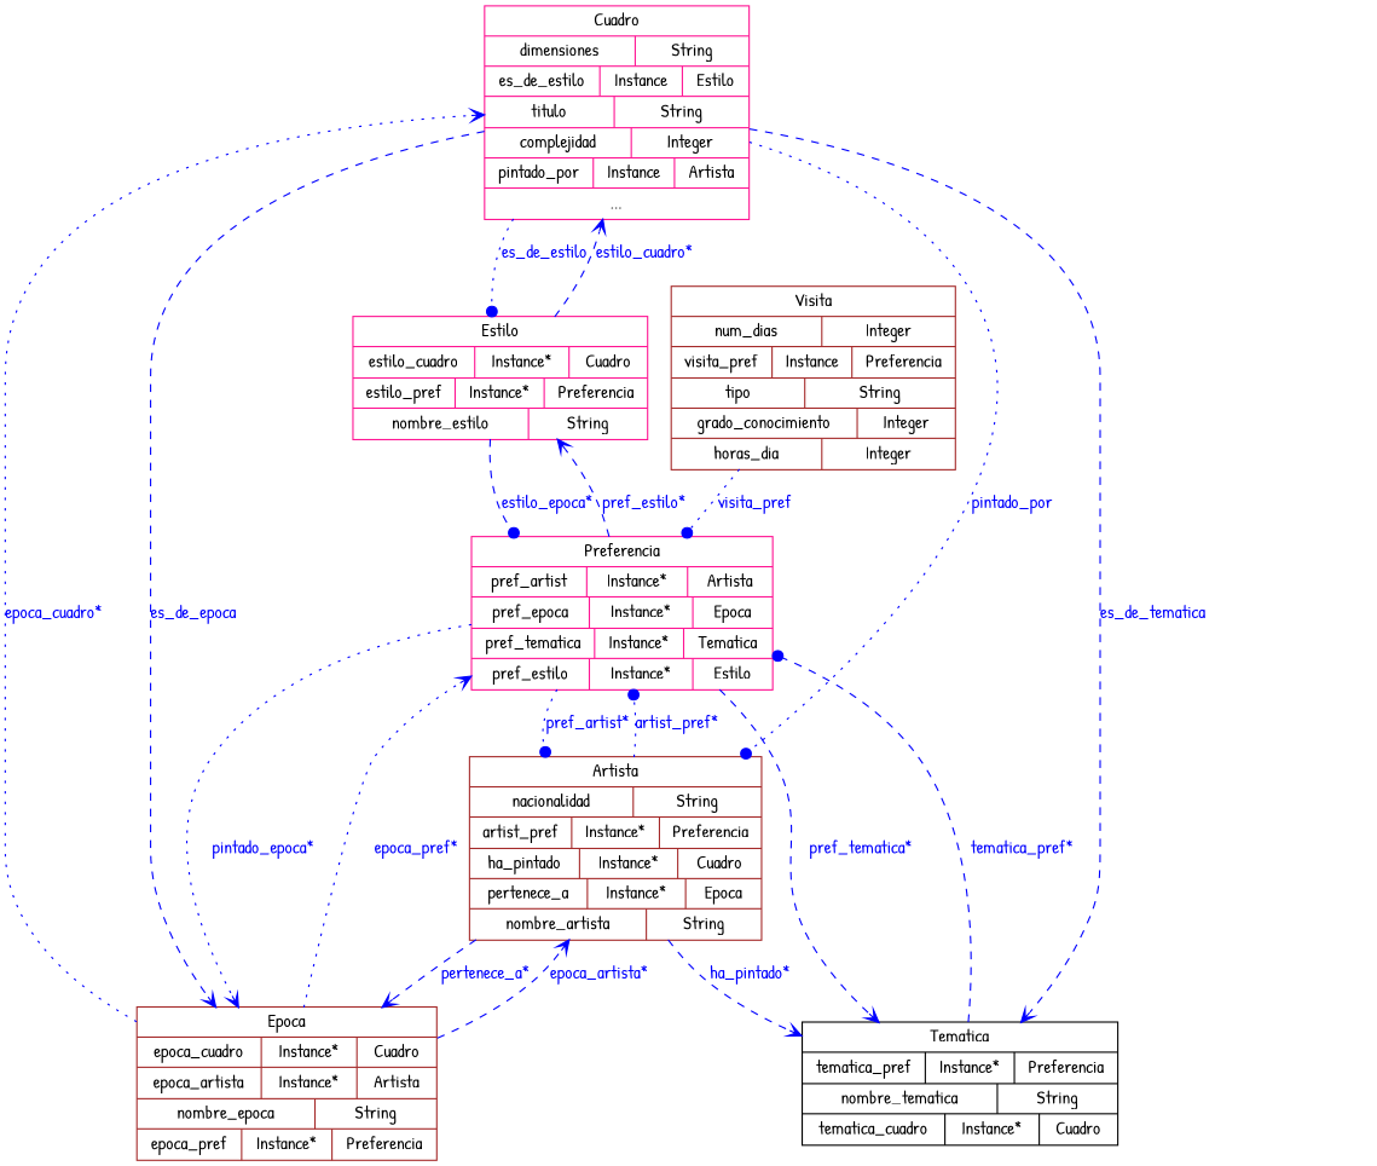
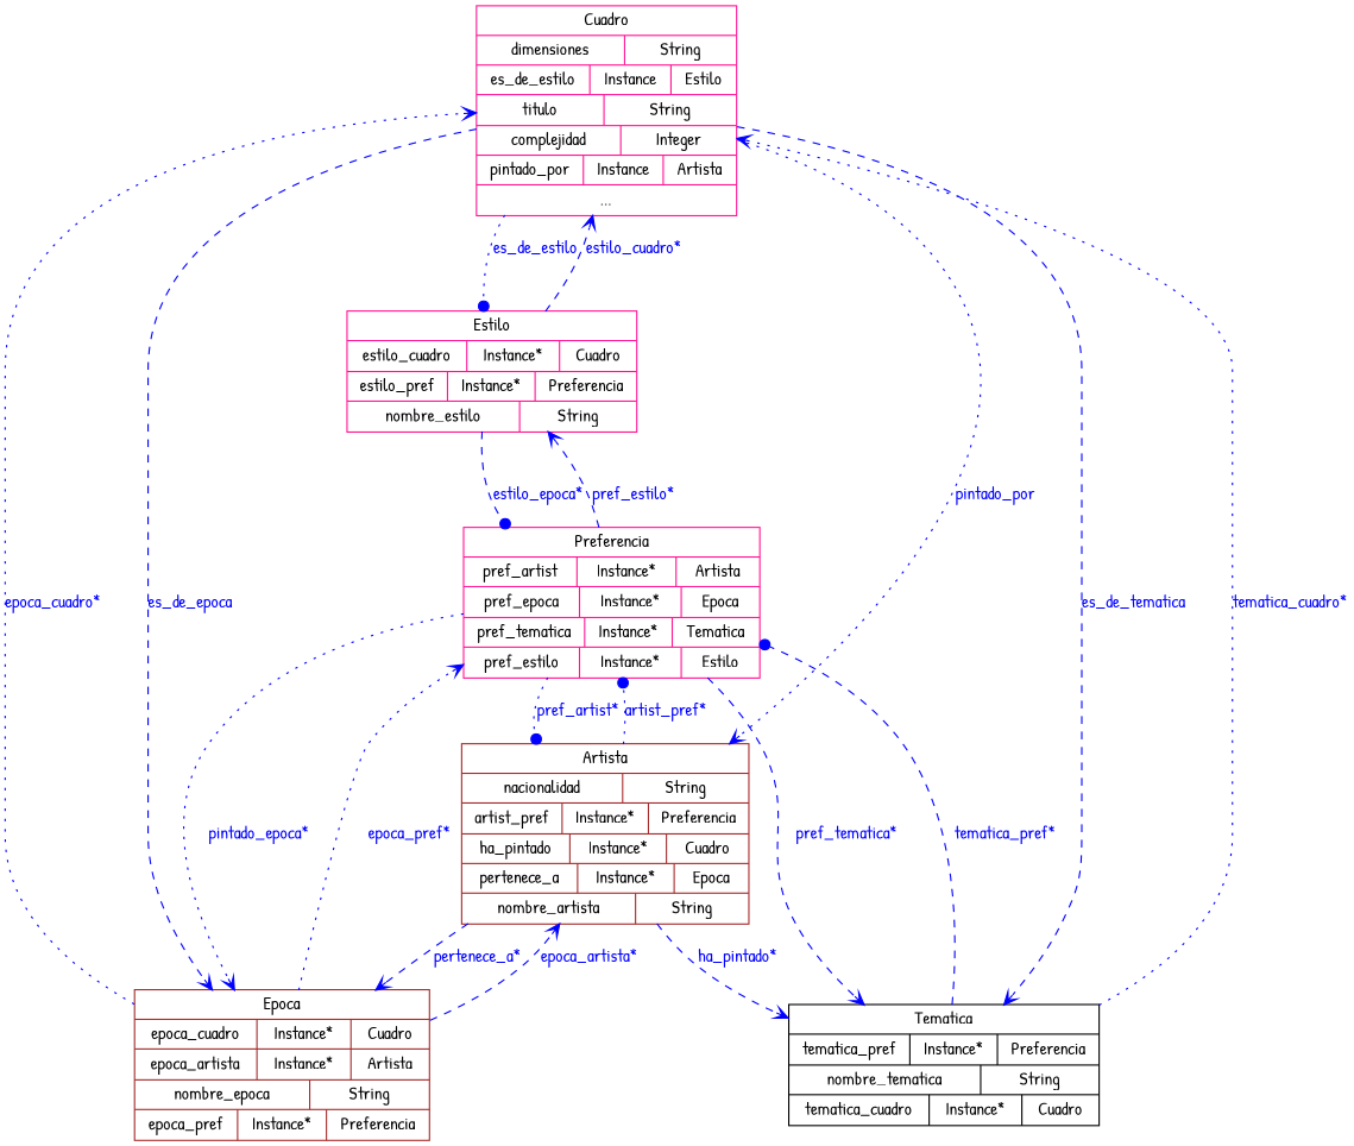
  digraph {
    fontname="Patrick Hand"
    node [color=deeppink fontcolor="0.0,0.0,0.0" fontname="Patrick Hand" shape=record]
    edge [arrowhead=vee color="0.6666667,1.0,1.0" fontcolor="0.6666667,1.0,1.0" fontname="Patrick Hand" style=dashed]
    n1 [height=2.25 label="{Cuadro|{dimensiones|String}|{es_de_estilo|Instance|{Estilo}}|{titulo|String}|{complejidad|Integer}|{pintado_por|Instance|{Artista}}|{...}}" width=2.8056]
    n2 [height=1.2917 label="{Estilo|{estilo_cuadro|Instance*|{Cuadro}}|{estilo_pref|Instance*|{Preferencia}}|{nombre_estilo|String}}" width=3.125]
    n3 [color=brown height=1.9306 label="{Artista|{nacionalidad|String}|{artist_pref|Instance*|{Preferencia}}|{ha_pintado|Instance*|{Cuadro}}|{pertenece_a|Instance*|{Epoca}}|{nombre_artista|String}}" width=3.0972]
    n4 [color=brown height=1.6111 label="{Epoca|{epoca_cuadro|Instance*|{Cuadro}}|{epoca_artista|Instance*|{Artista}}|{nombre_epoca|String}|{epoca_pref|Instance*|{Preferencia}}}" width=3.1806]
    n5 [color=black height=1.2917 label="{Tematica|{tematica_pref|Instance*|{Preferencia}}|{nombre_tematica|String}|{tematica_cuadro|Instance*|{Cuadro}}}" width=3.3472]
    n6 [height=1.6111 label="{Preferencia|{pref_artist|Instance*|{Artista}}|{pref_epoca|Instance*|{Epoca}}|{pref_tematica|Instance*|{Tematica}}|{pref_estilo|Instance*|{Estilo}}}" width=3.1944]
-   n7 [color=brown height=1.9306 label="{Visita|{num_dias|Integer}|{visita_pref|Instance|{Preferencia}}|{tipo|String}|{grado_conocimiento|Integer}|{horas_dia|Integer}}" width=3.0139]
    n1 -> n2 [arrowhead=dot label=es_de_estilo style=dotted]
-   n1 -> n3 [arrowhead=dot label=pintado_por style=dotted]
+   n1 -> n3 [label=pintado_por style=dotted]
    n1 -> n4 [label=es_de_epoca]
    n1 -> n5 [label=es_de_tematica]
    n2 -> n1 [label="estilo_cuadro*"]
    n2 -> n6 [arrowhead=dot label="estilo_epoca*"]
    n3 -> n4 [label="pertenece_a*"]
    n3 -> n5 [label="ha_pintado*"]
    n3 -> n6 [arrowhead=dot label="artist_pref*" style=dotted]
    n4 -> n1 [label="epoca_cuadro*" style=dotted]
    n4 -> n3 [label="epoca_artista*"]
    n4 -> n6 [label="epoca_pref*" style=dotted]
+   n5 -> n1 [label="tematica_cuadro*" style=dotted]
    n5 -> n6 [arrowhead=dot label="tematica_pref*"]
    n6 -> n2 [label="pref_estilo*"]
    n6 -> n3 [arrowhead=dot label="pref_artist*" style=dotted]
    n6 -> n4 [label="pintado_epoca*" style=dotted]
    n6 -> n5 [label="pref_tematica*"]
-   n7 -> n6 [arrowhead=dot label=visita_pref style=dotted]
  }
